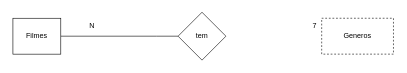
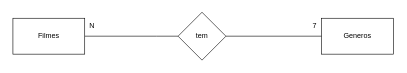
  <mxCell id="0" />
  <mxCell id="1" parent="0" />
  <mxCell id="2" style="edgeStyle=orthogonalEdgeStyle;rounded=0;orthogonalLoop=1;jettySize=auto;html=1;entryX=0;entryY=0.5;entryDx=0;entryDy=0;endArrow=none;endFill=0;" edge="1" parent="1" source="3" target="5"><mxGeometry relative="1" as="geometry"><Array as="points"><mxPoint x="260" y="60" /><mxPoint x="260" y="60" /></Array></mxGeometry></mxCell>
- <mxCell id="3" value="Filmes" style="whiteSpace=wrap;html=1;" vertex="1" parent="1"><mxGeometry x="20" y="30" width="80" height="60" as="geometry" /></mxCell>
+ <mxCell id="3" value="Filmes" style="whiteSpace=wrap;html=1;" vertex="1" parent="1"><mxGeometry x="20" y="30" width="120" height="60" as="geometry" /></mxCell>
+ <mxCell id="4" style="edgeStyle=orthogonalEdgeStyle;rounded=0;orthogonalLoop=1;jettySize=auto;html=1;entryX=0;entryY=0.5;entryDx=0;entryDy=0;endArrow=none;endFill=0;" edge="1" parent="1" source="5" target="6"><mxGeometry relative="1" as="geometry" /></mxCell>
  <mxCell id="5" value="tem" style="rhombus;whiteSpace=wrap;html=1;" vertex="1" parent="1"><mxGeometry x="296" y="20" width="80" height="80" as="geometry" /></mxCell>
- <mxCell id="6" value="Generos" style="whiteSpace=wrap;html=1;dashed=1;" vertex="1" parent="1"><mxGeometry x="536" y="30" width="120" height="60" as="geometry" /></mxCell>
+ <mxCell id="6" value="Generos" style="whiteSpace=wrap;html=1;" vertex="1" parent="1"><mxGeometry x="536" y="30" width="120" height="60" as="geometry" /></mxCell>
  <mxCell id="7" value="7" style="text;html=1;align=center;verticalAlign=middle;resizable=0;points=[];autosize=1;" vertex="1" parent="1"><mxGeometry x="512" y="30" width="24" height="24" as="geometry" /></mxCell>
  <mxCell id="8" value="N" style="text;html=1;align=center;verticalAlign=middle;resizable=0;points=[];autosize=1;" vertex="1" parent="1"><mxGeometry x="140" y="30" width="24" height="24" as="geometry" /></mxCell>
